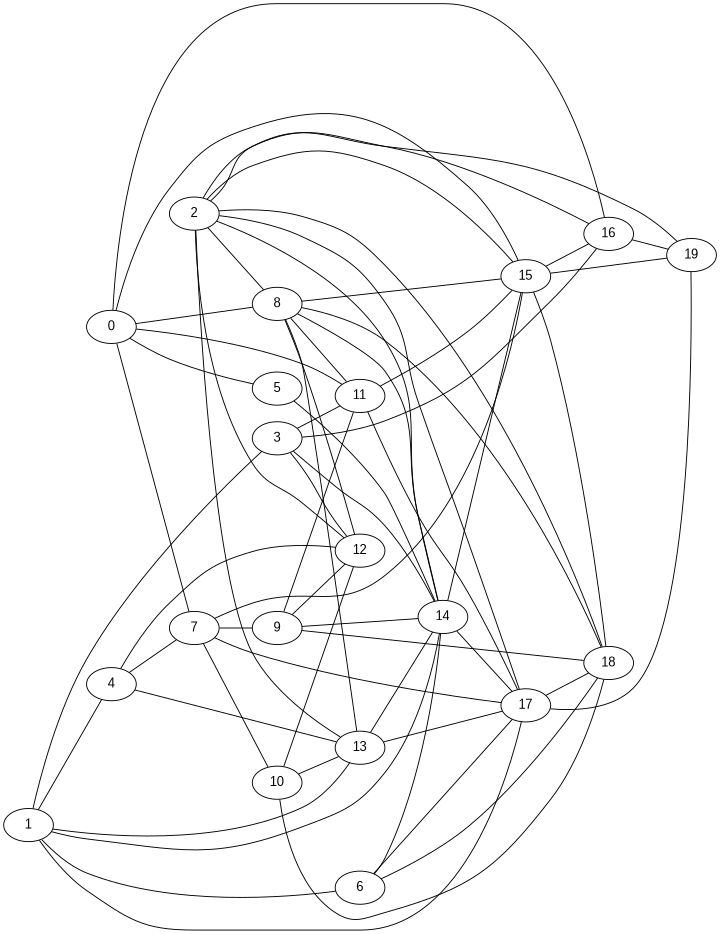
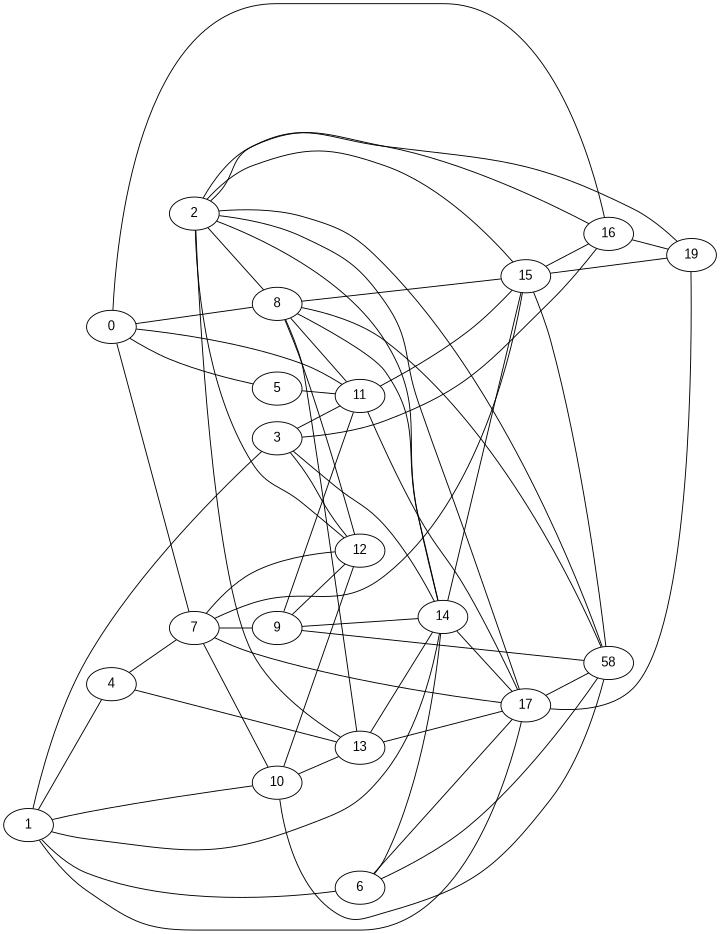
  graph {
    rankdir=LR
    node [fillcolor=white fontname=Arial style=filled]
    0
    7
    8
    11
    15
    16
    5
    10
    17
    9
    14
    12
    13
-   18
+   18 [label=58]
    19
    1
    3
    4
    6
    2
    0 -- 7
    0 -- 8
    0 -- 11
-   0 -- 15
    0 -- 16
    0 -- 5
    7 -- 15
    7 -- 10
    7 -- 17
    7 -- 9
    8 -- 11
    8 -- 15
    8 -- 14
    8 -- 12
    8 -- 13
    8 -- 18
    11 -- 15
    11 -- 17
    15 -- 16
    15 -- 18
    15 -- 19
    16 -- 19
-   5 -- 14
+   5 -- 11
    10 -- 12
    10 -- 13
    10 -- 18
    17 -- 18
    17 -- 19
    9 -- 11
    9 -- 14
    9 -- 12
    9 -- 18
    14 -- 15
    14 -- 17
    13 -- 17
    13 -- 14
-   1 -- 13
+   1 -- 10
    1 -- 17
    1 -- 14
    1 -- 3
    1 -- 4
    1 -- 6
    3 -- 11
    3 -- 16
    3 -- 14
    3 -- 12
    4 -- 7
-   4 -- 12
+   7 -- 12
    4 -- 13
    6 -- 17
    6 -- 14
    6 -- 18
    2 -- 8
    2 -- 15
    2 -- 16
    2 -- 17
    2 -- 14
    2 -- 12
    2 -- 13
    2 -- 18
    2 -- 19
  }
